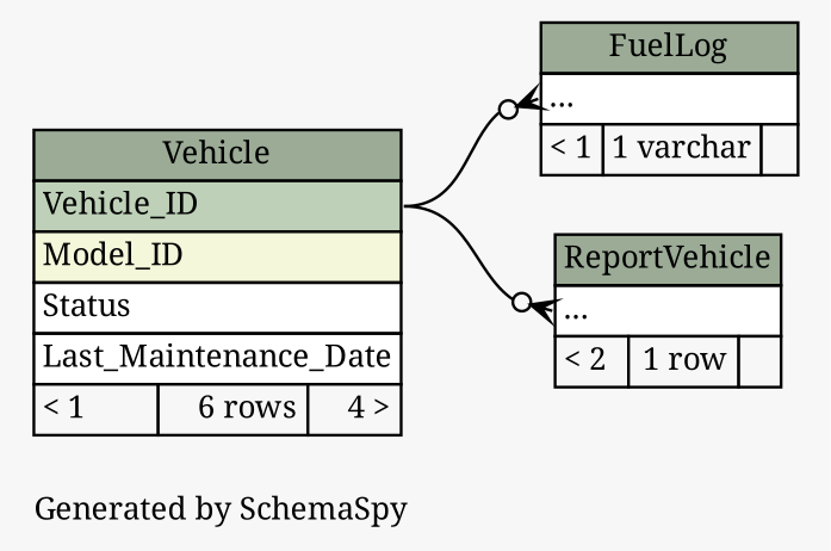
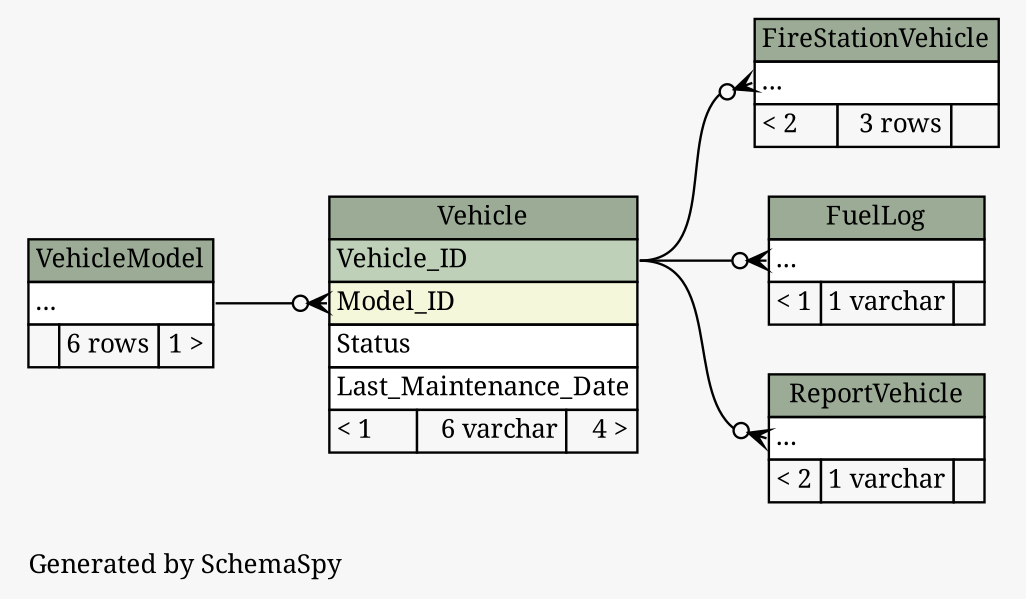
  digraph {
    bgcolor="#f7f7f7"
    fontname="Noto Serif"
    fontsize=11
    label="\nGenerated by SchemaSpy"
    labeljust=l
    nodesep=0.18
    rankdir=RL
    ranksep=0.46
    node [fontname="Noto Serif" fontsize=11 shape=plaintext]
    edge [arrowhead=none arrowsize=0.8 arrowtail=crowodot dir=back fontname="Noto Serif" headport="Vehicle_ID:e" tailport="elipses:w"]
-   n2 [label=<     <TABLE BORDER="0" CELLBORDER="1" CELLSPACING="0" BGCOLOR="#ffffff">       <TR><TD COLSPAN="3" BGCOLOR="#9bab96" ALIGN="CENTER">Vehicle</TD></TR>       <TR><TD PORT="Vehicle_ID" COLSPAN="3" BGCOLOR="#bed1b8" ALIGN="LEFT">Vehicle_ID</TD></TR>       <TR><TD PORT="Model_ID" COLSPAN="3" BGCOLOR="#f4f7da" ALIGN="LEFT">Model_ID</TD></TR>       <TR><TD PORT="Status" COLSPAN="3" ALIGN="LEFT">Status</TD></TR>       <TR><TD PORT="Last_Maintenance_Date" COLSPAN="3" ALIGN="LEFT">Last_Maintenance_Date</TD></TR>       <TR><TD ALIGN="LEFT" BGCOLOR="#f7f7f7">&lt; 1</TD><TD ALIGN="RIGHT" BGCOLOR="#f7f7f7">6 rows</TD><TD ALIGN="RIGHT" BGCOLOR="#f7f7f7">4 &gt;</TD></TR>     </TABLE>>]
+   n1 [label=<     <TABLE BORDER="0" CELLBORDER="1" CELLSPACING="0" BGCOLOR="#ffffff">       <TR><TD COLSPAN="3" BGCOLOR="#9bab96" ALIGN="CENTER">FireStationVehicle</TD></TR>       <TR><TD PORT="elipses" COLSPAN="3" ALIGN="LEFT">...</TD></TR>       <TR><TD ALIGN="LEFT" BGCOLOR="#f7f7f7">&lt; 2</TD><TD ALIGN="RIGHT" BGCOLOR="#f7f7f7">3 rows</TD><TD ALIGN="RIGHT" BGCOLOR="#f7f7f7">  </TD></TR>     </TABLE>>]
+   n2 [label=<     <TABLE BORDER="0" CELLBORDER="1" CELLSPACING="0" BGCOLOR="#ffffff">       <TR><TD COLSPAN="3" BGCOLOR="#9bab96" ALIGN="CENTER">Vehicle</TD></TR>       <TR><TD PORT="Vehicle_ID" COLSPAN="3" BGCOLOR="#bed1b8" ALIGN="LEFT">Vehicle_ID</TD></TR>       <TR><TD PORT="Model_ID" COLSPAN="3" BGCOLOR="#f4f7da" ALIGN="LEFT">Model_ID</TD></TR>       <TR><TD PORT="Status" COLSPAN="3" ALIGN="LEFT">Status</TD></TR>       <TR><TD PORT="Last_Maintenance_Date" COLSPAN="3" ALIGN="LEFT">Last_Maintenance_Date</TD></TR>       <TR><TD ALIGN="LEFT" BGCOLOR="#f7f7f7">&lt; 1</TD><TD ALIGN="RIGHT" BGCOLOR="#f7f7f7">6 varchar</TD><TD ALIGN="RIGHT" BGCOLOR="#f7f7f7">4 &gt;</TD></TR>     </TABLE>>]
+   n3 [label=<     <TABLE BORDER="0" CELLBORDER="1" CELLSPACING="0" BGCOLOR="#ffffff">       <TR><TD COLSPAN="3" BGCOLOR="#9bab96" ALIGN="CENTER">VehicleModel</TD></TR>       <TR><TD PORT="elipses" COLSPAN="3" ALIGN="LEFT">...</TD></TR>       <TR><TD ALIGN="LEFT" BGCOLOR="#f7f7f7">  </TD><TD ALIGN="RIGHT" BGCOLOR="#f7f7f7">6 rows</TD><TD ALIGN="RIGHT" BGCOLOR="#f7f7f7">1 &gt;</TD></TR>     </TABLE>>]
    n4 [label=<     <TABLE BORDER="0" CELLBORDER="1" CELLSPACING="0" BGCOLOR="#ffffff">       <TR><TD COLSPAN="3" BGCOLOR="#9bab96" ALIGN="CENTER">FuelLog</TD></TR>       <TR><TD PORT="elipses" COLSPAN="3" ALIGN="LEFT">...</TD></TR>       <TR><TD ALIGN="LEFT" BGCOLOR="#f7f7f7">&lt; 1</TD><TD ALIGN="RIGHT" BGCOLOR="#f7f7f7">1 varchar</TD><TD ALIGN="RIGHT" BGCOLOR="#f7f7f7">  </TD></TR>     </TABLE>>]
-   n5 [label=<     <TABLE BORDER="0" CELLBORDER="1" CELLSPACING="0" BGCOLOR="#ffffff">       <TR><TD COLSPAN="3" BGCOLOR="#9bab96" ALIGN="CENTER">ReportVehicle</TD></TR>       <TR><TD PORT="elipses" COLSPAN="3" ALIGN="LEFT">...</TD></TR>       <TR><TD ALIGN="LEFT" BGCOLOR="#f7f7f7">&lt; 2</TD><TD ALIGN="RIGHT" BGCOLOR="#f7f7f7">1 row</TD><TD ALIGN="RIGHT" BGCOLOR="#f7f7f7">  </TD></TR>     </TABLE>>]
+   n5 [label=<     <TABLE BORDER="0" CELLBORDER="1" CELLSPACING="0" BGCOLOR="#ffffff">       <TR><TD COLSPAN="3" BGCOLOR="#9bab96" ALIGN="CENTER">ReportVehicle</TD></TR>       <TR><TD PORT="elipses" COLSPAN="3" ALIGN="LEFT">...</TD></TR>       <TR><TD ALIGN="LEFT" BGCOLOR="#f7f7f7">&lt; 2</TD><TD ALIGN="RIGHT" BGCOLOR="#f7f7f7">1 varchar</TD><TD ALIGN="RIGHT" BGCOLOR="#f7f7f7">  </TD></TR>     </TABLE>>]
+   n1 -> n2
+   n2 -> n3 [headport="elipses:e" tailport="Model_ID:w"]
    n4 -> n2
    n5 -> n2
  }
